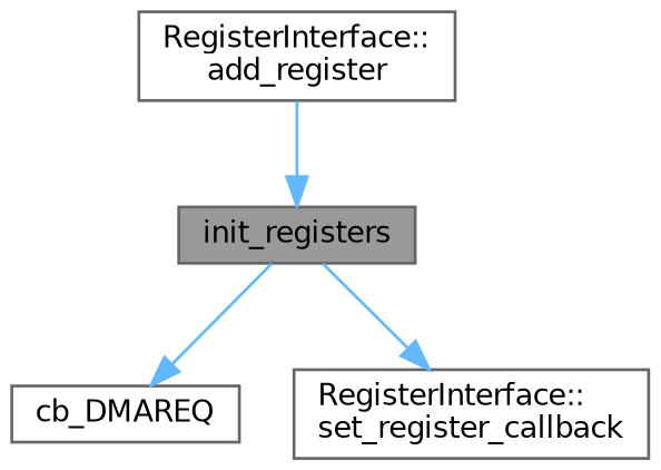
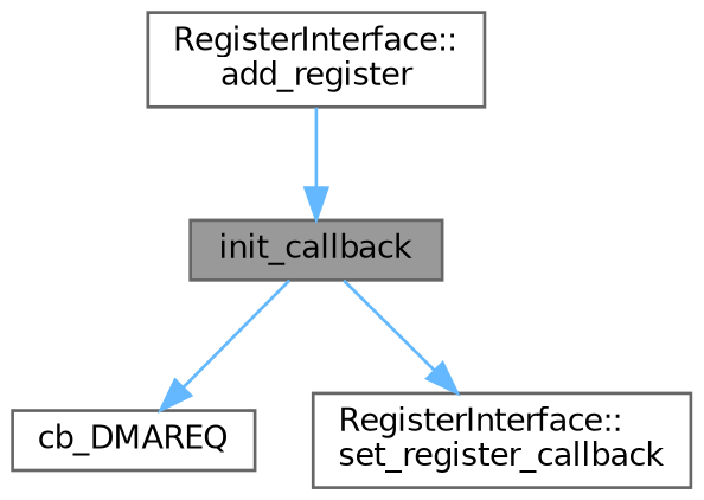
  digraph {
    rankdir=TB
    node [color=grey40 fillcolor=white fontname=Helvetica fontsize=10 shape=box style=filled]
    edge [color=steelblue1 fontname=Helvetica fontsize=10 labelfontname=Helvetica labelfontsize=10 style=solid]
-   n1 [color=gray40 fillcolor=grey60 fontcolor=black height=0.2 label=init_registers width=0.4]
+   n1 [color=gray40 fillcolor=grey60 fontcolor=black height=0.2 label=init_callback width=0.4]
    n2 [height=0.2 label=cb_DMAREQ width=0.4]
    n3 [height=0.2 label="RegisterInterface::\lset_register_callback" width=0.4]
    n4 [height=0.2 label="RegisterInterface::\ladd_register" width=0.4]
    n1 -> n2
    n1 -> n3
    n4 -> n1
  }
